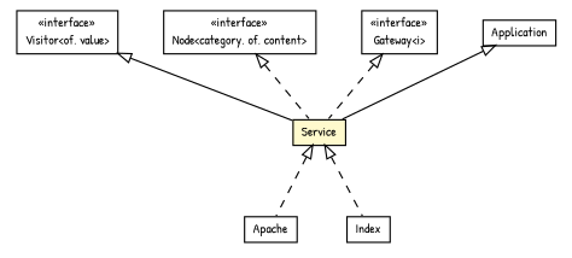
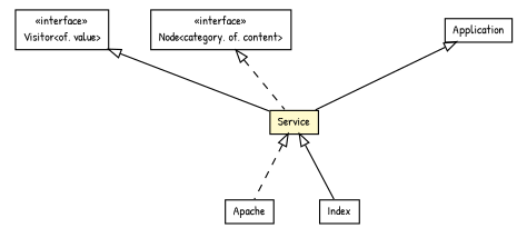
  digraph {
    fontname="Patrick Hand"
    nodesep=0.25
    ranksep=0.5
    node [fontcolor=black fontname="Patrick Hand" fontsize=10.0 shape=plaintext]
    edge [arrowtail=empty dir=back fontname="Patrick Hand" fontsize=10 headport=p labelfontname=arial labelfontsize=10 style=dashed tailport=p]
    n1 [label=<<table title="html.composite.master.agent.artifact.Apache" border="0" cellborder="1" cellspacing="0" cellpadding="2" port="p" href="./agent/artifact/Apache.html"> 		<tr><td><table border="0" cellspacing="0" cellpadding="1"> <tr><td align="center" balign="center"> Apache </td></tr> 		</table></td></tr> 		</table>>]
    n2 [label=<<table title="html.composite.master.agent.Index" border="0" cellborder="1" cellspacing="0" cellpadding="2" port="p" href="./agent/Index.html"> 		<tr><td><table border="0" cellspacing="0" cellpadding="1"> <tr><td align="center" balign="center"> Index </td></tr> 		</table></td></tr> 		</table>>]
    n3 [label=<<table title="html.composite.master.Service" border="0" cellborder="1" cellspacing="0" cellpadding="2" port="p" bgcolor="lemonChiffon" href="./Service.html"> 		<tr><td><table border="0" cellspacing="0" cellpadding="1"> <tr><td align="center" balign="center"> Service </td></tr> 		</table></td></tr> 		</table>>]
    n4 [label=<<table title="html.Visitor" border="0" cellborder="1" cellspacing="0" cellpadding="2" port="p" href="../../Visitor.html"> 		<tr><td><table border="0" cellspacing="0" cellpadding="1"> <tr><td align="center" balign="center"> &#171;interface&#187; </td></tr> <tr><td align="center" balign="center"> Visitor&lt;of, value&gt; </td></tr> 		</table></td></tr> 		</table>>]
    n5 [label=<<table title="html.Node" border="0" cellborder="1" cellspacing="0" cellpadding="2" port="p" href="../../Node.html"> 		<tr><td><table border="0" cellspacing="0" cellpadding="1"> <tr><td align="center" balign="center"> &#171;interface&#187; </td></tr> <tr><td align="center" balign="center"> Node&lt;category, of, content&gt; </td></tr> 		</table></td></tr> 		</table>>]
-   n6 [label=<<table title="html.Gateway" border="0" cellborder="1" cellspacing="0" cellpadding="2" port="p" href="../../Gateway.html"> 		<tr><td><table border="0" cellspacing="0" cellpadding="1"> <tr><td align="center" balign="center"> &#171;interface&#187; </td></tr> <tr><td align="center" balign="center"> Gateway&lt;i&gt; </td></tr> 		</table></td></tr> 		</table>>]
    n7 [label=<<table title="javax.ws.rs.core.Application" border="0" cellborder="1" cellspacing="0" cellpadding="2" port="p" href="http://java.sun.com/j2se/1.4.2/docs/api/javax/ws/rs/core/Application.html"> 		<tr><td><table border="0" cellspacing="0" cellpadding="1"> <tr><td align="center" balign="center"> Application </td></tr> 		</table></td></tr> 		</table>>]
    n3 -> n1
-   n3 -> n2
+   n3 -> n2 [style=""]
    n4 -> n3 [style=solid]
    n5 -> n3
-   n6 -> n3
    n7 -> n3 [style=""]
  }
